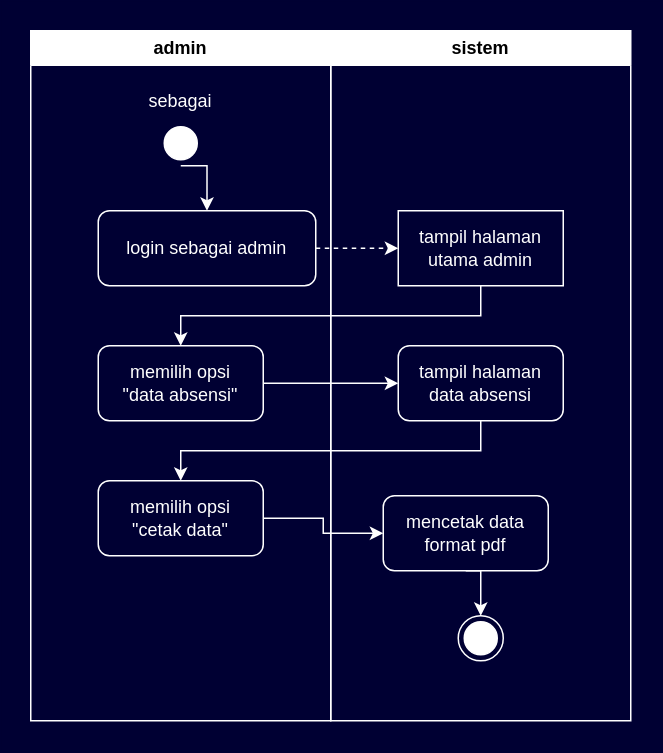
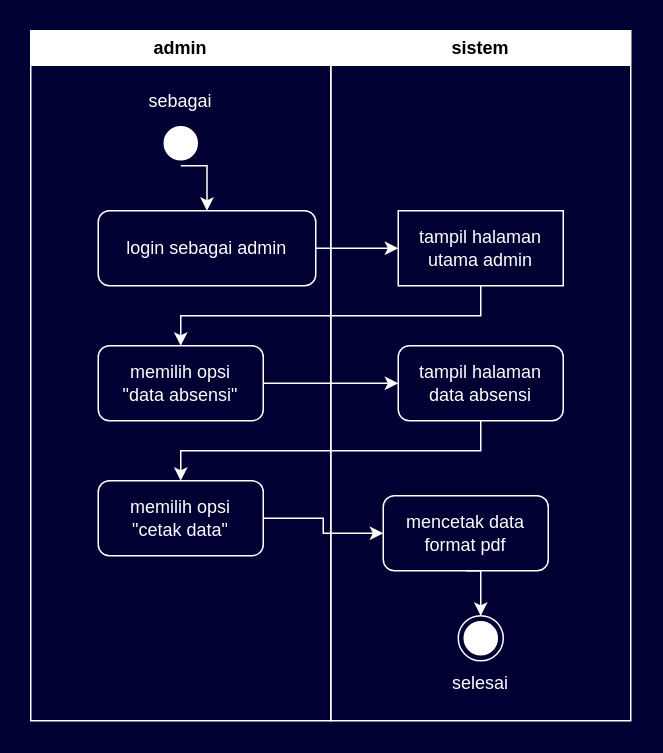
  <mxCell id="0" />
  <mxCell id="1" parent="0" />
  <mxCell id="2" value="admin" style="swimlane;whiteSpace=wrap;html=1;strokeColor=#FFFFFF;" vertex="1" parent="1"><mxGeometry x="20" y="20" width="200" height="460" as="geometry" /></mxCell>
  <mxCell id="3" style="edgeStyle=orthogonalEdgeStyle;rounded=0;orthogonalLoop=1;jettySize=auto;html=1;exitX=0.5;exitY=1;exitDx=0;exitDy=0;entryX=0.5;entryY=0;entryDx=0;entryDy=0;strokeColor=#FFFFFF;" edge="1" parent="2" source="4" target="5"><mxGeometry relative="1" as="geometry" /></mxCell>
  <mxCell id="4" value="" style="ellipse;html=1;shape=startState;fillColor=#FFFFFF;strokeColor=#FFFFFF;" vertex="1" parent="2"><mxGeometry x="85" y="60" width="30" height="30" as="geometry" /></mxCell>
  <mxCell id="5" value="&lt;font color=&quot;#ffffff&quot;&gt;login sebagai admin&lt;/font&gt;" style="html=1;whiteSpace=wrap;fillColor=none;strokeColor=#FFFFFF;rounded=1;" vertex="1" parent="2"><mxGeometry x="45" y="120" width="145" height="50" as="geometry" /></mxCell>
  <mxCell id="6" value="&lt;font color=&quot;#ffffff&quot;&gt;memilih opsi&lt;/font&gt;&lt;div&gt;&lt;font color=&quot;#ffffff&quot;&gt;&quot;data absensi&quot;&lt;/font&gt;&lt;/div&gt;" style="html=1;whiteSpace=wrap;fillColor=none;strokeColor=#FFFFFF;rounded=1;" vertex="1" parent="2"><mxGeometry x="45" y="210" width="110" height="50" as="geometry" /></mxCell>
  <mxCell id="7" value="&lt;font color=&quot;#ffffff&quot;&gt;memilih opsi&lt;/font&gt;&lt;div&gt;&lt;font color=&quot;#ffffff&quot;&gt;&quot;cetak data&quot;&lt;/font&gt;&lt;/div&gt;" style="html=1;whiteSpace=wrap;fillColor=none;strokeColor=#FFFFFF;rounded=1;" vertex="1" parent="2"><mxGeometry x="45" y="300" width="110" height="50" as="geometry" /></mxCell>
  <mxCell id="8" value="&lt;font color=&quot;#ffffff&quot;&gt;sebagai&lt;/font&gt;" style="text;html=1;align=center;verticalAlign=middle;whiteSpace=wrap;rounded=0;" vertex="1" parent="2"><mxGeometry x="70" y="32" width="60" height="30" as="geometry" /></mxCell>
  <mxCell id="9" value="sistem" style="swimlane;whiteSpace=wrap;html=1;strokeColor=#FFFFFF;" vertex="1" parent="1"><mxGeometry x="220" y="20" width="200" height="460" as="geometry" /></mxCell>
  <mxCell id="10" value="" style="ellipse;html=1;shape=endState;fillColor=#FFFFFF;strokeColor=#FFFFFF;" vertex="1" parent="9"><mxGeometry x="85" y="390" width="30" height="30" as="geometry" /></mxCell>
  <mxCell id="11" value="&lt;font color=&quot;#ffffff&quot;&gt;tampil halaman utama admin&lt;/font&gt;" style="html=1;whiteSpace=wrap;fillColor=none;strokeColor=#FFFFFF;rounded=0;" vertex="1" parent="9"><mxGeometry x="45" y="120" width="110" height="50" as="geometry" /></mxCell>
  <mxCell id="12" value="&lt;font color=&quot;#ffffff&quot;&gt;tampil halaman&lt;/font&gt;&lt;div&gt;&lt;font color=&quot;#ffffff&quot;&gt;data absensi&lt;/font&gt;&lt;/div&gt;" style="html=1;whiteSpace=wrap;fillColor=none;strokeColor=#FFFFFF;rounded=1;" vertex="1" parent="9"><mxGeometry x="45" y="210" width="110" height="50" as="geometry" /></mxCell>
  <mxCell id="13" style="edgeStyle=orthogonalEdgeStyle;rounded=0;orthogonalLoop=1;jettySize=auto;html=1;exitX=0.5;exitY=1;exitDx=0;exitDy=0;entryX=0.5;entryY=0;entryDx=0;entryDy=0;strokeColor=#FFFFFF;" edge="1" parent="9" source="14" target="10"><mxGeometry relative="1" as="geometry" /></mxCell>
  <mxCell id="14" value="&lt;font color=&quot;#ffffff&quot;&gt;mencetak data format pdf&lt;/font&gt;" style="html=1;whiteSpace=wrap;fillColor=none;strokeColor=#FFFFFF;rounded=1;" vertex="1" parent="9"><mxGeometry x="35" y="310" width="110" height="50" as="geometry" /></mxCell>
- <mxCell id="16" style="edgeStyle=orthogonalEdgeStyle;rounded=0;orthogonalLoop=1;jettySize=auto;html=1;exitX=1;exitY=0.5;exitDx=0;exitDy=0;entryX=0;entryY=0.5;entryDx=0;entryDy=0;strokeColor=#FFFFFF;dashed=1;" edge="1" parent="1" source="5" target="11"><mxGeometry relative="1" as="geometry" /></mxCell>
+ <mxCell id="15" value="&lt;font color=&quot;#ffffff&quot;&gt;selesai&lt;/font&gt;" style="text;html=1;align=center;verticalAlign=middle;whiteSpace=wrap;rounded=0;" vertex="1" parent="9"><mxGeometry x="70" y="420" width="60" height="30" as="geometry" /></mxCell>
+ <mxCell id="16" style="edgeStyle=orthogonalEdgeStyle;rounded=0;orthogonalLoop=1;jettySize=auto;html=1;exitX=1;exitY=0.5;exitDx=0;exitDy=0;entryX=0;entryY=0.5;entryDx=0;entryDy=0;strokeColor=#FFFFFF;" edge="1" parent="1" source="5" target="11"><mxGeometry relative="1" as="geometry" /></mxCell>
  <mxCell id="17" style="edgeStyle=orthogonalEdgeStyle;rounded=0;orthogonalLoop=1;jettySize=auto;html=1;exitX=0.5;exitY=1;exitDx=0;exitDy=0;entryX=0.5;entryY=0;entryDx=0;entryDy=0;strokeColor=#FFFFFF;" edge="1" parent="1" source="11" target="6"><mxGeometry relative="1" as="geometry" /></mxCell>
  <mxCell id="18" style="edgeStyle=orthogonalEdgeStyle;rounded=0;orthogonalLoop=1;jettySize=auto;html=1;exitX=1;exitY=0.5;exitDx=0;exitDy=0;entryX=0;entryY=0.5;entryDx=0;entryDy=0;strokeColor=#FFFFFF;" edge="1" parent="1" source="6" target="12"><mxGeometry relative="1" as="geometry" /></mxCell>
  <mxCell id="19" style="edgeStyle=orthogonalEdgeStyle;rounded=0;orthogonalLoop=1;jettySize=auto;html=1;exitX=0.5;exitY=1;exitDx=0;exitDy=0;entryX=0.5;entryY=0;entryDx=0;entryDy=0;strokeColor=#FFFFFF;" edge="1" parent="1" source="12" target="7"><mxGeometry relative="1" as="geometry" /></mxCell>
  <mxCell id="20" style="edgeStyle=orthogonalEdgeStyle;rounded=0;orthogonalLoop=1;jettySize=auto;html=1;exitX=1;exitY=0.5;exitDx=0;exitDy=0;entryX=0;entryY=0.5;entryDx=0;entryDy=0;strokeColor=#FFFFFF;" edge="1" parent="1" source="7" target="14"><mxGeometry relative="1" as="geometry" /></mxCell>
